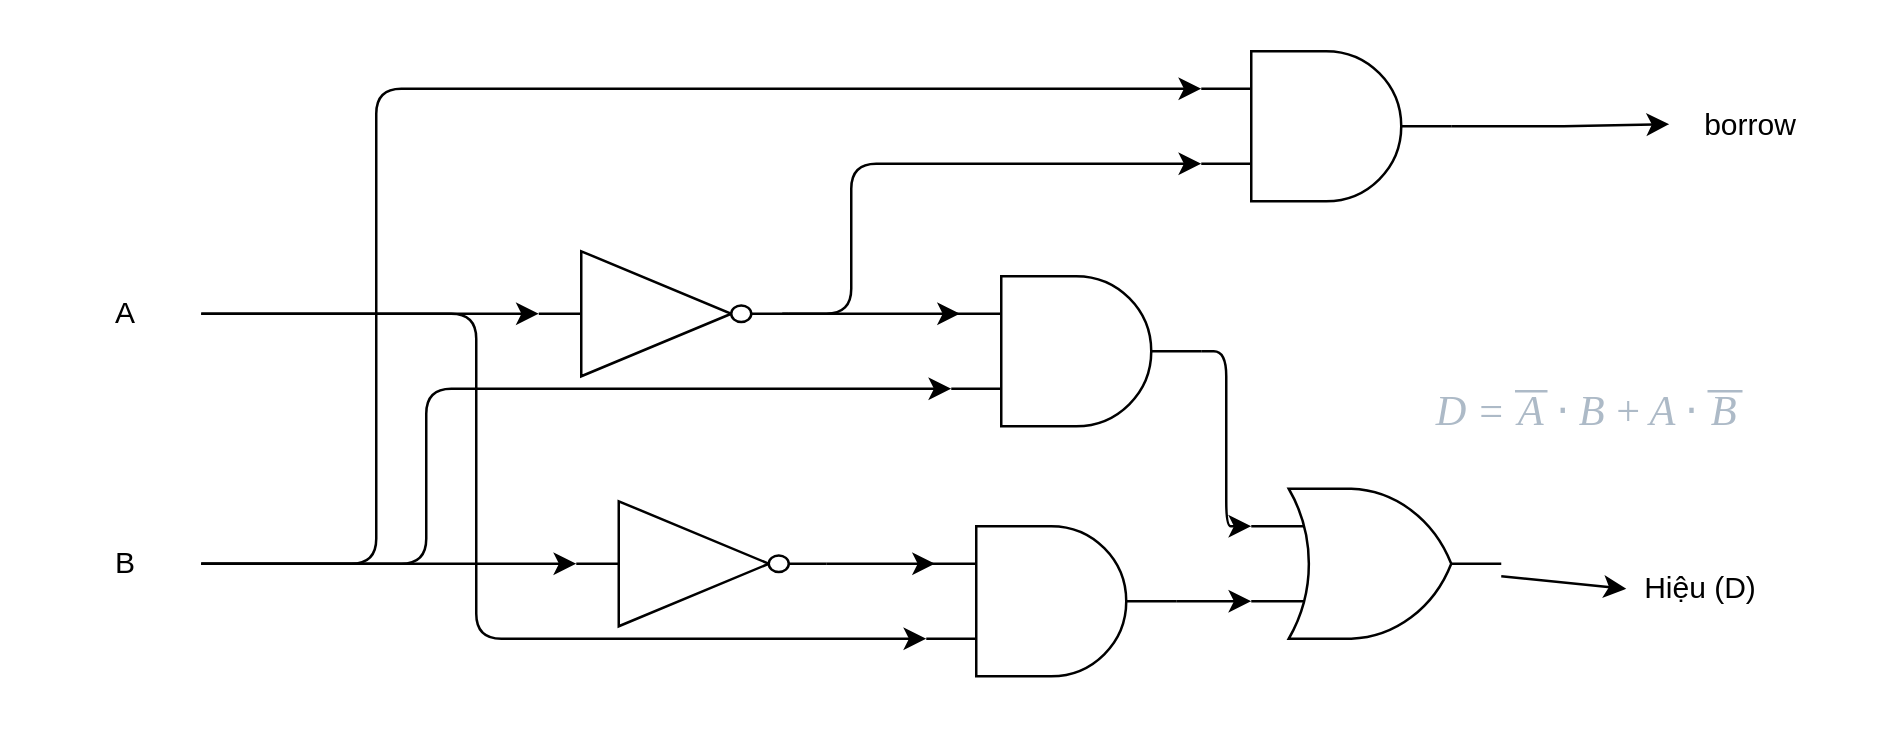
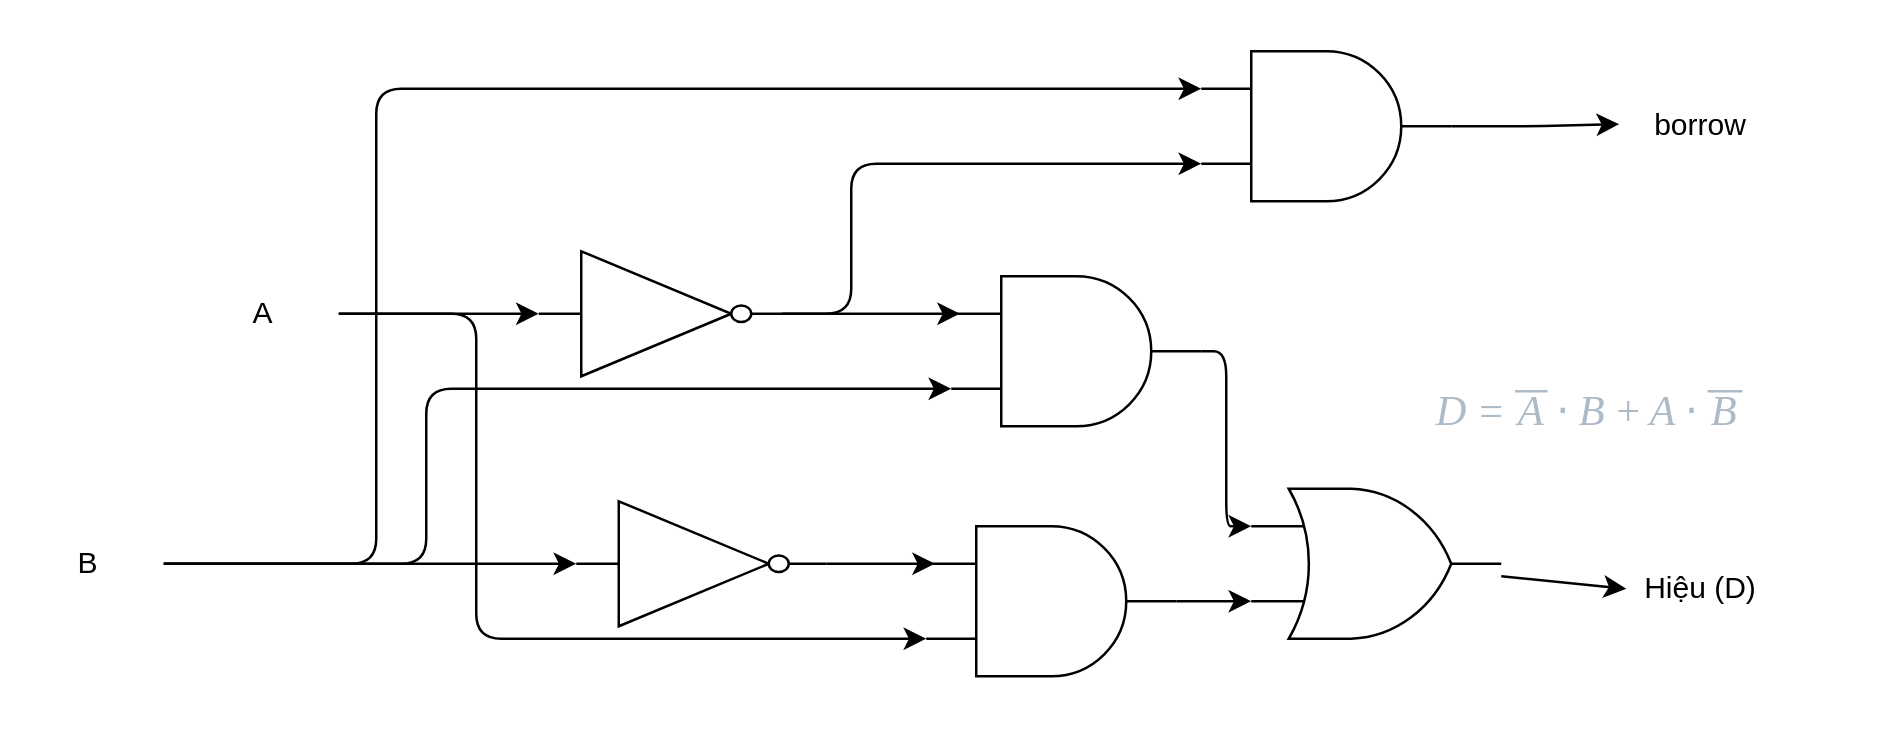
  <mxCell id="0" />
  <mxCell id="1" parent="0" />
  <mxCell id="2" style="edgeStyle=orthogonalEdgeStyle;html=1;exitX=0.974;exitY=0.499;exitDx=0;exitDy=0;exitPerimeter=0;entryX=0;entryY=0.75;entryDx=0;entryDy=0;entryPerimeter=0;" edge="1" parent="1" source="3" target="20"><mxGeometry relative="1" as="geometry"><mxPoint x="470" y="320" as="targetPoint" /><Array as="points"><mxPoint x="340" y="125" /><mxPoint x="340" y="65" /></Array></mxGeometry></mxCell>
  <mxCell id="3" value="" style="verticalLabelPosition=bottom;shadow=0;dashed=0;align=center;html=1;verticalAlign=top;shape=mxgraph.electrical.logic_gates.inverter_2" parent="1" vertex="1"><mxGeometry x="215" y="100" width="100" height="50" as="geometry" /></mxCell>
  <mxCell id="4" style="edgeStyle=orthogonalEdgeStyle;html=1;entryX=0;entryY=0.75;entryDx=0;entryDy=0;entryPerimeter=0;" parent="1" source="5" target="10" edge="1"><mxGeometry relative="1" as="geometry"><mxPoint x="380" y="190" as="targetPoint" /><Array as="points"><mxPoint x="190" y="125" /><mxPoint x="190" y="255" /></Array></mxGeometry></mxCell>
- <mxCell id="5" value="A" style="text;html=1;align=center;verticalAlign=middle;whiteSpace=wrap;rounded=0;" parent="1" vertex="1"><mxGeometry x="20" y="110" width="60" height="30" as="geometry" /></mxCell>
- <mxCell id="6" value="B" style="text;html=1;align=center;verticalAlign=middle;whiteSpace=wrap;rounded=0;" parent="1" vertex="1"><mxGeometry x="20" y="210" width="60" height="30" as="geometry" /></mxCell>
+ <mxCell id="5" value="A" style="text;html=1;align=center;verticalAlign=middle;whiteSpace=wrap;rounded=0;" parent="1" vertex="1"><mxGeometry x="75" y="110" width="60" height="30" as="geometry" /></mxCell>
+ <mxCell id="6" value="B" style="text;html=1;align=center;verticalAlign=middle;whiteSpace=wrap;rounded=0;" parent="1" vertex="1"><mxGeometry x="5" y="210" width="60" height="30" as="geometry" /></mxCell>
  <mxCell id="7" value="" style="verticalLabelPosition=bottom;shadow=0;dashed=0;align=center;html=1;verticalAlign=top;shape=mxgraph.electrical.logic_gates.logic_gate;operation=and;" parent="1" vertex="1"><mxGeometry x="380" y="110" width="100" height="60" as="geometry" /></mxCell>
  <mxCell id="8" style="edgeStyle=none;html=1;entryX=0.035;entryY=0.25;entryDx=0;entryDy=0;entryPerimeter=0;" parent="1" source="3" target="7" edge="1"><mxGeometry relative="1" as="geometry" /></mxCell>
  <mxCell id="9" value="" style="verticalLabelPosition=bottom;shadow=0;dashed=0;align=center;html=1;verticalAlign=top;shape=mxgraph.electrical.logic_gates.inverter_2" parent="1" vertex="1"><mxGeometry x="230" y="200" width="100" height="50" as="geometry" /></mxCell>
  <mxCell id="10" value="" style="verticalLabelPosition=bottom;shadow=0;dashed=0;align=center;html=1;verticalAlign=top;shape=mxgraph.electrical.logic_gates.logic_gate;operation=and;" parent="1" vertex="1"><mxGeometry x="370" y="210" width="100" height="60" as="geometry" /></mxCell>
  <mxCell id="11" style="edgeStyle=none;html=1;entryX=0.035;entryY=0.25;entryDx=0;entryDy=0;entryPerimeter=0;" parent="1" source="9" target="10" edge="1"><mxGeometry relative="1" as="geometry" /></mxCell>
  <mxCell id="12" style="edgeStyle=none;html=1;entryX=0;entryY=0.5;entryDx=0;entryDy=0;" parent="1" source="13" target="22" edge="1"><mxGeometry relative="1" as="geometry"><mxPoint x="640" y="225" as="targetPoint" /></mxGeometry></mxCell>
  <mxCell id="13" value="" style="verticalLabelPosition=bottom;shadow=0;dashed=0;align=center;html=1;verticalAlign=top;shape=mxgraph.electrical.logic_gates.logic_gate;operation=or;" parent="1" vertex="1"><mxGeometry x="500" y="195" width="100" height="60" as="geometry" /></mxCell>
  <mxCell id="14" style="edgeStyle=orthogonalEdgeStyle;html=1;entryX=0;entryY=0.25;entryDx=0;entryDy=0;entryPerimeter=0;exitX=1;exitY=0.5;exitDx=0;exitDy=0;exitPerimeter=0;" parent="1" source="7" target="13" edge="1"><mxGeometry relative="1" as="geometry"><Array as="points"><mxPoint x="490" y="140" /><mxPoint x="490" y="210" /></Array></mxGeometry></mxCell>
  <mxCell id="15" style="edgeStyle=orthogonalEdgeStyle;html=1;entryX=0;entryY=0.75;entryDx=0;entryDy=0;entryPerimeter=0;" parent="1" source="10" target="13" edge="1"><mxGeometry relative="1" as="geometry" /></mxCell>
  <mxCell id="16" style="edgeStyle=none;html=1;entryX=0;entryY=0.5;entryDx=0;entryDy=0;entryPerimeter=0;" parent="1" source="5" target="3" edge="1"><mxGeometry relative="1" as="geometry" /></mxCell>
  <mxCell id="17" style="edgeStyle=orthogonalEdgeStyle;html=1;entryX=0;entryY=0.5;entryDx=0;entryDy=0;entryPerimeter=0;exitX=1;exitY=0.5;exitDx=0;exitDy=0;" parent="1" source="6" target="9" edge="1"><mxGeometry relative="1" as="geometry" /></mxCell>
  <mxCell id="18" style="edgeStyle=orthogonalEdgeStyle;html=1;entryX=0;entryY=0.75;entryDx=0;entryDy=0;entryPerimeter=0;" parent="1" source="6" target="7" edge="1"><mxGeometry relative="1" as="geometry"><Array as="points"><mxPoint x="170" y="225" /><mxPoint x="170" y="155" /></Array></mxGeometry></mxCell>
  <mxCell id="19" style="edgeStyle=orthogonalEdgeStyle;html=1;entryX=-0.047;entryY=0.472;entryDx=0;entryDy=0;entryPerimeter=0;" parent="1" source="20" target="23" edge="1"><mxGeometry relative="1" as="geometry"><mxPoint x="640" y="330" as="targetPoint" /></mxGeometry></mxCell>
  <mxCell id="20" value="" style="verticalLabelPosition=bottom;shadow=0;dashed=0;align=center;html=1;verticalAlign=top;shape=mxgraph.electrical.logic_gates.logic_gate;operation=and;" parent="1" vertex="1"><mxGeometry x="480" y="20" width="100" height="60" as="geometry" /></mxCell>
  <mxCell id="21" style="edgeStyle=orthogonalEdgeStyle;html=1;entryX=0;entryY=0.25;entryDx=0;entryDy=0;entryPerimeter=0;" parent="1" source="6" target="20" edge="1"><mxGeometry relative="1" as="geometry"><Array as="points"><mxPoint x="150" y="225" /><mxPoint x="150" y="35" /></Array><mxPoint x="280" y="20" as="targetPoint" /></mxGeometry></mxCell>
  <mxCell id="22" value="Hiệu (D)" style="text;html=1;align=center;verticalAlign=middle;whiteSpace=wrap;rounded=0;" parent="1" vertex="1"><mxGeometry x="650" y="220" width="60" height="30" as="geometry" /></mxCell>
- <mxCell id="23" value="borrow" style="text;html=1;align=center;verticalAlign=middle;whiteSpace=wrap;rounded=0;" parent="1" vertex="1"><mxGeometry x="670" y="35" width="60" height="30" as="geometry" /></mxCell>
+ <mxCell id="23" value="borrow" style="text;html=1;align=center;verticalAlign=middle;whiteSpace=wrap;rounded=0;" parent="1" vertex="1"><mxGeometry x="650" y="35" width="60" height="30" as="geometry" /></mxCell>
  <mxCell id="24" value="&lt;span style=&quot;border-color: currentcolor; position: relative; width: min-content; display: inline-block; color: rgb(173, 186, 199); font-family: KaTeX_Main, &amp;quot;Times New Roman&amp;quot;, serif; font-size: 16.94px;&quot; class=&quot;base&quot;&gt;&lt;span style=&quot;border-color: currentcolor; font-family: KaTeX_Math; font-style: italic; margin-right: 0.028em;&quot; class=&quot;mord mathnormal&quot;&gt;D&lt;/span&gt;&lt;span style=&quot;border-color: currentcolor; display: inline-block; margin-right: 0.278em;&quot; class=&quot;mspace&quot;&gt;&lt;/span&gt;&lt;span style=&quot;border-color: currentcolor;&quot; class=&quot;mrel&quot;&gt;=&lt;/span&gt;&lt;span style=&quot;border-color: currentcolor; display: inline-block; margin-right: 0.278em;&quot; class=&quot;mspace&quot;&gt;&lt;/span&gt;&lt;/span&gt;&lt;span style=&quot;border-color: currentcolor; position: relative; width: min-content; display: inline-block; color: rgb(173, 186, 199); font-family: KaTeX_Main, &amp;quot;Times New Roman&amp;quot;, serif; font-size: 16.94px;&quot; class=&quot;base&quot;&gt;&lt;span style=&quot;border-color: currentcolor; display: inline-block; height: 0.883em;&quot; class=&quot;strut&quot;&gt;&lt;/span&gt;&lt;span style=&quot;border-color: currentcolor;&quot; class=&quot;mord overline&quot;&gt;&lt;span style=&quot;border-color: currentcolor; border-collapse: collapse; display: inline-table; table-layout: fixed;&quot; class=&quot;vlist-t&quot;&gt;&lt;span style=&quot;border-color: currentcolor; display: table-row;&quot; class=&quot;vlist-r&quot;&gt;&lt;span style=&quot;border-color: currentcolor; display: table-cell; position: relative; vertical-align: bottom; height: 0.883em;&quot; class=&quot;vlist&quot;&gt;&lt;span style=&quot;border-color: currentcolor; display: block; height: 0px; position: relative; top: -3em;&quot;&gt;&lt;span style=&quot;border-color: currentcolor; display: inline-block; overflow: hidden; width: 0px; height: 3em;&quot; class=&quot;pstrut&quot;&gt;&lt;/span&gt;&lt;span style=&quot;border-color: currentcolor; display: inline-block;&quot; class=&quot;mord&quot;&gt;&lt;span style=&quot;border-color: currentcolor; font-family: KaTeX_Math; font-style: italic;&quot; class=&quot;mord mathnormal&quot;&gt;A&lt;/span&gt;&lt;/span&gt;&lt;/span&gt;&lt;span style=&quot;border-color: currentcolor; display: block; height: 0px; position: relative; top: -3.803em;&quot;&gt;&lt;span style=&quot;border-color: currentcolor; display: inline-block; overflow: hidden; width: 0px; height: 3em;&quot; class=&quot;pstrut&quot;&gt;&lt;/span&gt;&lt;span style=&quot;border-color: currentcolor; display: inline-block; min-height: 1px; border-bottom-style: solid; width: 12.713px; border-bottom-width: 0.04em;&quot; class=&quot;overline-line&quot;&gt;&lt;/span&gt;&lt;/span&gt;&lt;/span&gt;&lt;/span&gt;&lt;/span&gt;&lt;/span&gt;&lt;span style=&quot;border-color: currentcolor; display: inline-block; margin-right: 0.222em;&quot; class=&quot;mspace&quot;&gt;&lt;/span&gt;&lt;span style=&quot;border-color: currentcolor;&quot; class=&quot;mbin&quot;&gt;⋅&lt;/span&gt;&lt;span style=&quot;border-color: currentcolor; display: inline-block; margin-right: 0.222em;&quot; class=&quot;mspace&quot;&gt;&lt;/span&gt;&lt;/span&gt;&lt;span style=&quot;border-color: currentcolor; position: relative; width: min-content; display: inline-block; color: rgb(173, 186, 199); font-family: KaTeX_Main, &amp;quot;Times New Roman&amp;quot;, serif; font-size: 16.94px;&quot; class=&quot;base&quot;&gt;&lt;span style=&quot;border-color: currentcolor; display: inline-block; height: 0.767em; vertical-align: -0.083em;&quot; class=&quot;strut&quot;&gt;&lt;/span&gt;&lt;span style=&quot;border-color: currentcolor; font-family: KaTeX_Math; font-style: italic; margin-right: 0.05em;&quot; class=&quot;mord mathnormal&quot;&gt;B&lt;/span&gt;&lt;span style=&quot;border-color: currentcolor; display: inline-block; margin-right: 0.222em;&quot; class=&quot;mspace&quot;&gt;&lt;/span&gt;&lt;span style=&quot;border-color: currentcolor;&quot; class=&quot;mbin&quot;&gt;+&lt;/span&gt;&lt;span style=&quot;border-color: currentcolor; display: inline-block; margin-right: 0.222em;&quot; class=&quot;mspace&quot;&gt;&lt;/span&gt;&lt;/span&gt;&lt;span style=&quot;border-color: currentcolor; position: relative; width: min-content; display: inline-block; color: rgb(173, 186, 199); font-family: KaTeX_Main, &amp;quot;Times New Roman&amp;quot;, serif; font-size: 16.94px;&quot; class=&quot;base&quot;&gt;&lt;span style=&quot;border-color: currentcolor; display: inline-block; height: 0.683em;&quot; class=&quot;strut&quot;&gt;&lt;/span&gt;&lt;span style=&quot;border-color: currentcolor; font-family: KaTeX_Math; font-style: italic;&quot; class=&quot;mord mathnormal&quot;&gt;A&lt;/span&gt;&lt;span style=&quot;border-color: currentcolor; display: inline-block; margin-right: 0.222em;&quot; class=&quot;mspace&quot;&gt;&lt;/span&gt;&lt;span style=&quot;border-color: currentcolor;&quot; class=&quot;mbin&quot;&gt;⋅&lt;/span&gt;&lt;span style=&quot;border-color: currentcolor; display: inline-block; margin-right: 0.222em;&quot; class=&quot;mspace&quot;&gt;&lt;/span&gt;&lt;/span&gt;&lt;span style=&quot;border-color: currentcolor; position: relative; width: min-content; display: inline-block; color: rgb(173, 186, 199); font-family: KaTeX_Main, &amp;quot;Times New Roman&amp;quot;, serif; font-size: 16.94px;&quot; class=&quot;base&quot;&gt;&lt;span style=&quot;border-color: currentcolor; display: inline-block; height: 0.883em;&quot; class=&quot;strut&quot;&gt;&lt;/span&gt;&lt;span style=&quot;border-color: currentcolor;&quot; class=&quot;mord overline&quot;&gt;&lt;span style=&quot;border-color: currentcolor; border-collapse: collapse; display: inline-table; table-layout: fixed;&quot; class=&quot;vlist-t&quot;&gt;&lt;span style=&quot;border-color: currentcolor; display: table-row;&quot; class=&quot;vlist-r&quot;&gt;&lt;span style=&quot;border-color: currentcolor; display: table-cell; position: relative; vertical-align: bottom; height: 0.883em;&quot; class=&quot;vlist&quot;&gt;&lt;span style=&quot;border-color: currentcolor; display: block; height: 0px; position: relative; top: -3em;&quot;&gt;&lt;span style=&quot;border-color: currentcolor; display: inline-block; overflow: hidden; width: 0px; height: 3em;&quot; class=&quot;pstrut&quot;&gt;&lt;/span&gt;&lt;span style=&quot;border-color: currentcolor; display: inline-block;&quot; class=&quot;mord&quot;&gt;&lt;span style=&quot;border-color: currentcolor; font-family: KaTeX_Math; font-style: italic; margin-right: 0.05em;&quot; class=&quot;mord mathnormal&quot;&gt;B&lt;/span&gt;&lt;/span&gt;&lt;/span&gt;&lt;span style=&quot;border-color: currentcolor; display: block; height: 0px; position: relative; top: -3.803em;&quot;&gt;&lt;span style=&quot;border-color: currentcolor; display: inline-block; overflow: hidden; width: 0px; height: 3em;&quot; class=&quot;pstrut&quot;&gt;&lt;/span&gt;&lt;span style=&quot;border-color: currentcolor; display: inline-block; min-height: 1px; border-bottom-style: solid; width: 13.706px; border-bottom-width: 0.04em;&quot; class=&quot;overline-line&quot;&gt;&lt;/span&gt;&lt;/span&gt;&lt;/span&gt;&lt;/span&gt;&lt;/span&gt;&lt;/span&gt;&lt;/span&gt;" style="text;html=1;align=center;verticalAlign=middle;resizable=0;points=[];autosize=1;strokeColor=none;fillColor=none;" parent="1" vertex="1"><mxGeometry x="565" y="150" width="140" height="30" as="geometry" /></mxCell>
